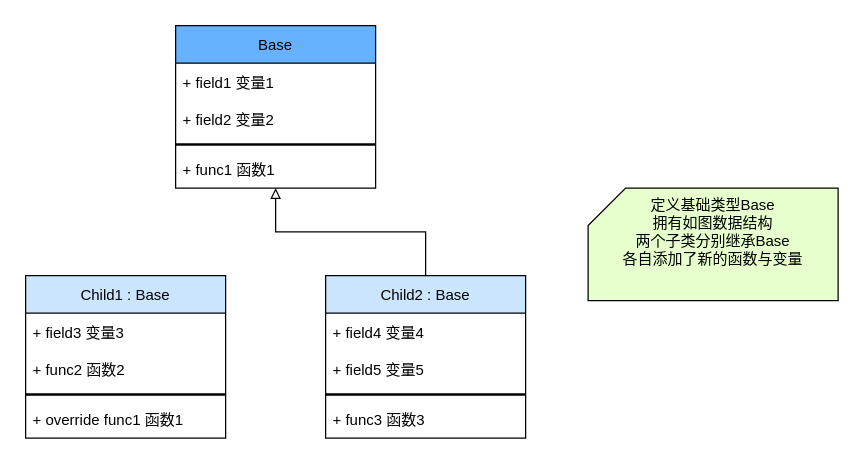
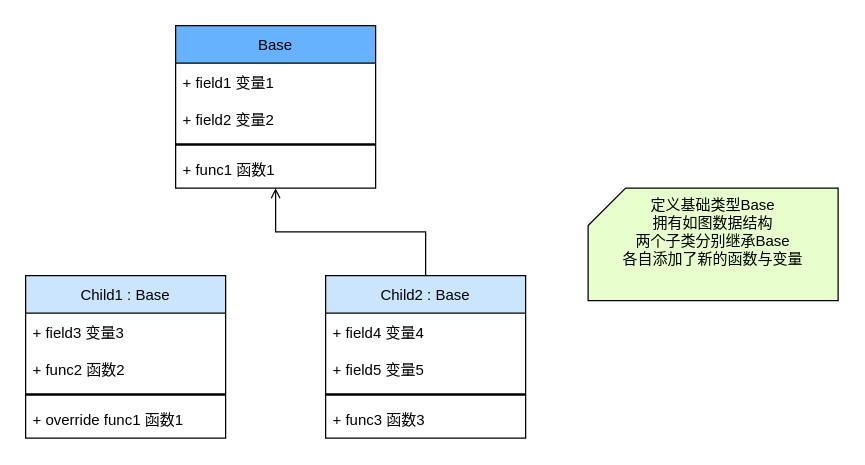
  <mxCell id="0" />
  <mxCell id="1" parent="0" />
  <mxCell id="2" value="Base" style="swimlane;fontStyle=0;childLayout=stackLayout;horizontal=1;startSize=30;horizontalStack=0;resizeParent=1;resizeParentMax=0;resizeLast=0;collapsible=1;marginBottom=0;fillColor=#66B2FF;" parent="1" vertex="1"><mxGeometry x="140" y="20" width="160" height="130" as="geometry" /></mxCell>
  <mxCell id="3" value="+ field1 变量1" style="text;strokeColor=none;fillColor=none;align=left;verticalAlign=middle;spacingLeft=4;spacingRight=4;overflow=hidden;points=[[0,0.5],[1,0.5]];portConstraint=eastwest;rotatable=0;" parent="2" vertex="1"><mxGeometry y="30" width="160" height="30" as="geometry" /></mxCell>
  <mxCell id="4" value="+ field2 变量2" style="text;strokeColor=none;fillColor=none;align=left;verticalAlign=middle;spacingLeft=4;spacingRight=4;overflow=hidden;points=[[0,0.5],[1,0.5]];portConstraint=eastwest;rotatable=0;" parent="2" vertex="1"><mxGeometry y="60" width="160" height="30" as="geometry" /></mxCell>
  <mxCell id="5" value="" style="line;strokeWidth=2;html=1;" vertex="1" parent="2"><mxGeometry y="90" width="160" height="10" as="geometry" /></mxCell>
  <mxCell id="6" value="+ func1 函数1" style="text;strokeColor=none;fillColor=none;align=left;verticalAlign=middle;spacingLeft=4;spacingRight=4;overflow=hidden;points=[[0,0.5],[1,0.5]];portConstraint=eastwest;rotatable=0;" parent="2" vertex="1"><mxGeometry y="100" width="160" height="30" as="geometry" /></mxCell>
  <mxCell id="7" value="Child1 : Base" style="swimlane;fontStyle=0;childLayout=stackLayout;horizontal=1;startSize=30;horizontalStack=0;resizeParent=1;resizeParentMax=0;resizeLast=0;collapsible=1;marginBottom=0;fillColor=#CCE5FF;" parent="1" vertex="1"><mxGeometry x="20" y="220" width="160" height="130" as="geometry" /></mxCell>
  <mxCell id="8" value="+ field3 变量3" style="text;strokeColor=none;fillColor=none;align=left;verticalAlign=middle;spacingLeft=4;spacingRight=4;overflow=hidden;points=[[0,0.5],[1,0.5]];portConstraint=eastwest;rotatable=0;" parent="7" vertex="1"><mxGeometry y="30" width="160" height="30" as="geometry" /></mxCell>
  <mxCell id="9" value="+ func2 函数2" style="text;strokeColor=none;fillColor=none;align=left;verticalAlign=middle;spacingLeft=4;spacingRight=4;overflow=hidden;points=[[0,0.5],[1,0.5]];portConstraint=eastwest;rotatable=0;" parent="7" vertex="1"><mxGeometry y="60" width="160" height="30" as="geometry" /></mxCell>
  <mxCell id="10" value="" style="line;strokeWidth=2;html=1;" vertex="1" parent="7"><mxGeometry y="90" width="160" height="10" as="geometry" /></mxCell>
  <mxCell id="11" value="+ override func1 函数1" style="text;strokeColor=none;fillColor=none;align=left;verticalAlign=middle;spacingLeft=4;spacingRight=4;overflow=hidden;points=[[0,0.5],[1,0.5]];portConstraint=eastwest;rotatable=0;" parent="7" vertex="1"><mxGeometry y="100" width="160" height="30" as="geometry" /></mxCell>
- <mxCell id="12" style="edgeStyle=orthogonalEdgeStyle;rounded=0;orthogonalLoop=1;jettySize=auto;html=1;endArrow=block;endFill=0;" parent="1" source="13" target="2" edge="1"><mxGeometry relative="1" as="geometry" /></mxCell>
+ <mxCell id="12" style="edgeStyle=orthogonalEdgeStyle;rounded=0;orthogonalLoop=1;jettySize=auto;html=1;endArrow=open;endFill=0;" parent="1" source="13" target="2" edge="1"><mxGeometry relative="1" as="geometry" /></mxCell>
  <mxCell id="13" value="Child2 : Base" style="swimlane;fontStyle=0;childLayout=stackLayout;horizontal=1;startSize=30;horizontalStack=0;resizeParent=1;resizeParentMax=0;resizeLast=0;collapsible=1;marginBottom=0;fillColor=#CCE5FF;" parent="1" vertex="1"><mxGeometry x="260" y="220" width="160" height="130" as="geometry" /></mxCell>
  <mxCell id="14" value="+ field4 变量4" style="text;strokeColor=none;fillColor=none;align=left;verticalAlign=middle;spacingLeft=4;spacingRight=4;overflow=hidden;points=[[0,0.5],[1,0.5]];portConstraint=eastwest;rotatable=0;" parent="13" vertex="1"><mxGeometry y="30" width="160" height="30" as="geometry" /></mxCell>
  <mxCell id="15" value="+ field5 变量5" style="text;strokeColor=none;fillColor=none;align=left;verticalAlign=middle;spacingLeft=4;spacingRight=4;overflow=hidden;points=[[0,0.5],[1,0.5]];portConstraint=eastwest;rotatable=0;" parent="13" vertex="1"><mxGeometry y="60" width="160" height="30" as="geometry" /></mxCell>
  <mxCell id="16" value="" style="line;strokeWidth=2;html=1;" vertex="1" parent="13"><mxGeometry y="90" width="160" height="10" as="geometry" /></mxCell>
  <mxCell id="17" value="+ func3 函数3" style="text;strokeColor=none;fillColor=none;align=left;verticalAlign=middle;spacingLeft=4;spacingRight=4;overflow=hidden;points=[[0,0.5],[1,0.5]];portConstraint=eastwest;rotatable=0;" parent="13" vertex="1"><mxGeometry y="100" width="160" height="30" as="geometry" /></mxCell>
  <mxCell id="18" value="定义基础类型Base&lt;br&gt;拥有如图数据结构&lt;br&gt;两个子类分别继承Base&lt;br&gt;各自添加了新的函数与变量" style="shape=card;whiteSpace=wrap;html=1;fillColor=#E6FFCC;verticalAlign=top;" parent="1" vertex="1"><mxGeometry x="470" y="150" width="200" height="90" as="geometry" /></mxCell>
